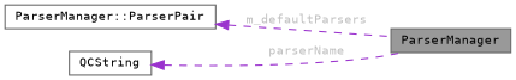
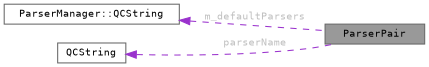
  digraph {
    fontname="DejaVu Sans Mono"
    rankdir=LR
    node [color=gray40 fillcolor=white fontname="DejaVu Sans Mono" fontsize=10 shape=box style=filled]
    edge [color=darkorchid3 dir=back fontcolor=grey fontname="DejaVu Sans Mono" fontsize=10 labelfontname=Helvetica labelfontsize=10 style=dashed]
-   n1 [fillcolor=grey60 fontcolor=black height=0.2 label=ParserManager width=0.4]
-   n2 [height=0.2 label="ParserManager::ParserPair" width=0.4]
+   n1 [fillcolor=grey60 fontcolor=black height=0.2 label=ParserPair width=0.4]
+   n2 [height=0.2 label="ParserManager::QCString" width=0.4]
    n3 [height=0.2 label=QCString width=0.4]
    n2 -> n1 [label=" m_defaultParsers"]
    n3 -> n1 [label=" parserName"]
  }
